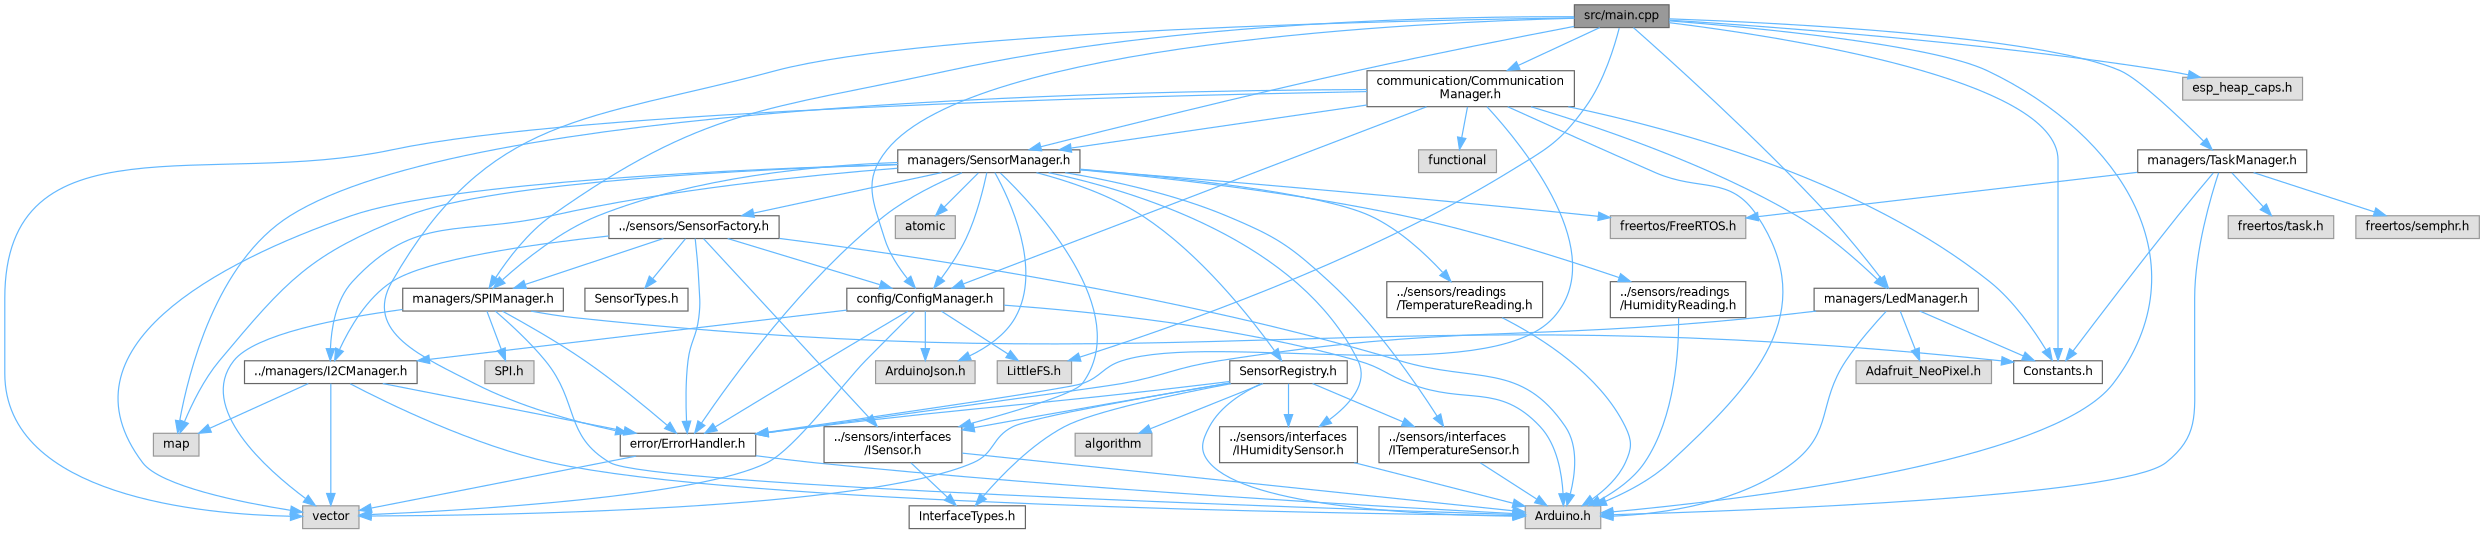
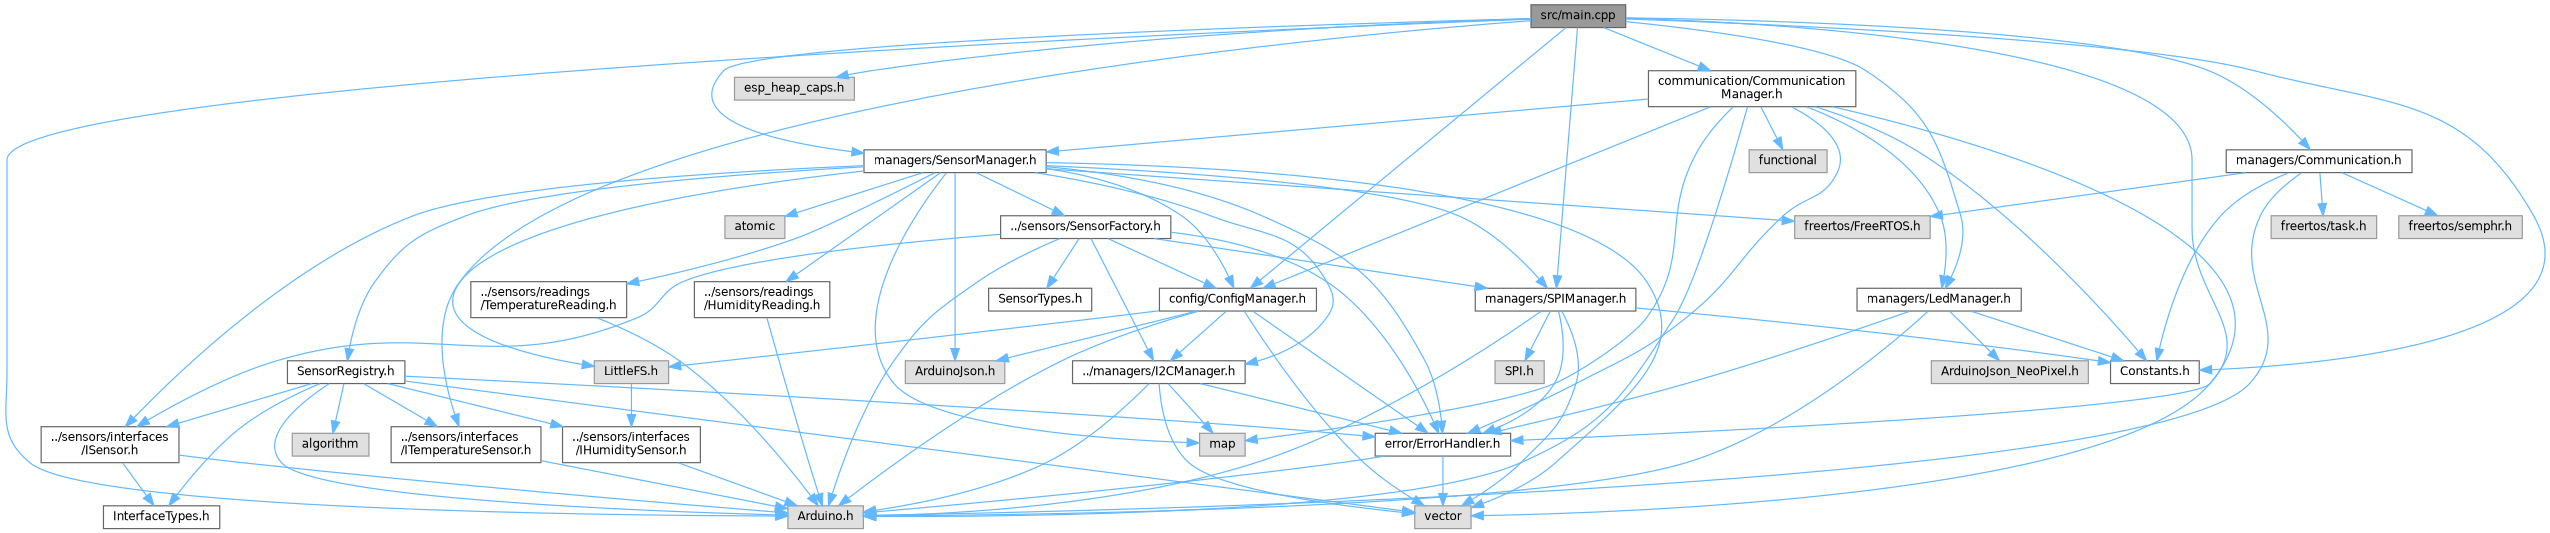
  digraph {
    node [color=grey40 fillcolor=white fontname=Helvetica fontsize=10 shape=box style=filled]
    edge [color=steelblue1 fontname=Helvetica fontsize=10 labelfontname=Helvetica labelfontsize=10 style=solid]
    n1 [color=gray40 fillcolor=grey60 fontcolor=black height=0.2 label="src/main.cpp" width=0.4]
    n2 [color=grey60 fillcolor="#E0E0E0" height=0.2 label="Arduino.h" width=0.4]
    n3 [color=grey60 fillcolor="#E0E0E0" height=0.2 label="LittleFS.h" width=0.4]
    n4 [color=grey60 fillcolor="#E0E0E0" height=0.2 label="esp_heap_caps.h" width=0.4]
    n5 [height=0.2 label="Constants.h" width=0.4]
    n6 [height=0.2 label="error/ErrorHandler.h" width=0.4]
    n7 [height=0.2 label="config/ConfigManager.h" width=0.4]
    n8 [height=0.2 label="managers/SPIManager.h" width=0.4]
    n9 [height=0.2 label="managers/SensorManager.h" width=0.4]
    n10 [height=0.2 label="managers/LedManager.h" width=0.4]
-   n11 [height=0.2 label="managers/TaskManager.h" width=0.4]
+   n11 [height=0.2 label="managers/Communication.h" width=0.4]
    n12 [height=0.2 label="communication/Communication\lManager.h" width=0.4]
    n13 [color=grey60 fillcolor="#E0E0E0" height=0.2 label=vector width=0.4]
    n14 [height=0.2 label="../managers/I2CManager.h" width=0.4]
    n15 [color=grey60 fillcolor="#E0E0E0" height=0.2 label="ArduinoJson.h" width=0.4]
    n16 [color=grey60 fillcolor="#E0E0E0" height=0.2 label=map width=0.4]
    n17 [color=grey60 fillcolor="#E0E0E0" height=0.2 label="SPI.h" width=0.4]
    n18 [color=grey60 fillcolor="#E0E0E0" height=0.2 label=atomic width=0.4]
    n19 [color=grey60 fillcolor="#E0E0E0" height=0.2 label="freertos/FreeRTOS.h" width=0.4]
    n20 [height=0.2 label="../sensors/interfaces\l/ISensor.h" width=0.4]
    n21 [height=0.2 label="../sensors/readings\l/TemperatureReading.h" width=0.4]
    n22 [height=0.2 label="../sensors/readings\l/HumidityReading.h" width=0.4]
    n23 [height=0.2 label="../sensors/interfaces\l/ITemperatureSensor.h" width=0.4]
    n24 [height=0.2 label="../sensors/interfaces\l/IHumiditySensor.h" width=0.4]
    n25 [height=0.2 label="../sensors/SensorFactory.h" width=0.4]
    n26 [height=0.2 label="SensorRegistry.h" width=0.4]
-   n27 [color=grey60 fillcolor="#E0E0E0" height=0.2 label="Adafruit_NeoPixel.h" width=0.4]
+   n27 [color=grey60 fillcolor="#E0E0E0" height=0.2 label="ArduinoJson_NeoPixel.h" width=0.4]
    n28 [color=grey60 fillcolor="#E0E0E0" height=0.2 label="freertos/task.h" width=0.4]
    n29 [color=grey60 fillcolor="#E0E0E0" height=0.2 label="freertos/semphr.h" width=0.4]
    n30 [color=grey60 fillcolor="#E0E0E0" height=0.2 label=functional width=0.4]
    n31 [height=0.2 label="InterfaceTypes.h" width=0.4]
    n32 [height=0.2 label="SensorTypes.h" width=0.4]
    n33 [color=grey60 fillcolor="#E0E0E0" height=0.2 label=algorithm width=0.4]
    n1 -> n2
    n1 -> n3
    n1 -> n4
    n1 -> n5
    n1 -> n6
    n1 -> n7
    n1 -> n8
    n1 -> n9
    n1 -> n10
    n1 -> n11
    n1 -> n12
    n6 -> n2
    n6 -> n13
    n7 -> n2
    n7 -> n3
    n7 -> n6
    n7 -> n13
    n7 -> n14
    n7 -> n15
    n8 -> n2
    n8 -> n5
    n8 -> n6
    n8 -> n13
    n8 -> n17
    n9 -> n6
    n9 -> n7
    n9 -> n8
    n9 -> n13
    n9 -> n14
    n9 -> n15
    n9 -> n16
    n9 -> n18
    n9 -> n19
    n9 -> n20
    n9 -> n21
    n9 -> n22
    n9 -> n23
-   n9 -> n24
+   n3 -> n24
    n9 -> n25
    n9 -> n26
    n10 -> n2
    n10 -> n5
    n10 -> n6
    n10 -> n27
    n11 -> n2
    n11 -> n5
    n11 -> n19
    n11 -> n28
    n11 -> n29
    n12 -> n2
    n12 -> n5
    n12 -> n6
    n12 -> n7
    n12 -> n9
    n12 -> n10
    n12 -> n13
    n12 -> n16
    n12 -> n30
    n14 -> n2
    n14 -> n6
    n14 -> n13
    n14 -> n16
    n20 -> n2
    n20 -> n31
    n21 -> n2
    n22 -> n2
    n23 -> n2
    n24 -> n2
    n25 -> n2
    n25 -> n6
    n25 -> n7
    n25 -> n8
    n25 -> n14
    n25 -> n20
    n25 -> n32
    n26 -> n2
    n26 -> n6
    n26 -> n13
    n26 -> n20
    n26 -> n23
    n26 -> n24
    n26 -> n31
    n26 -> n33
  }
